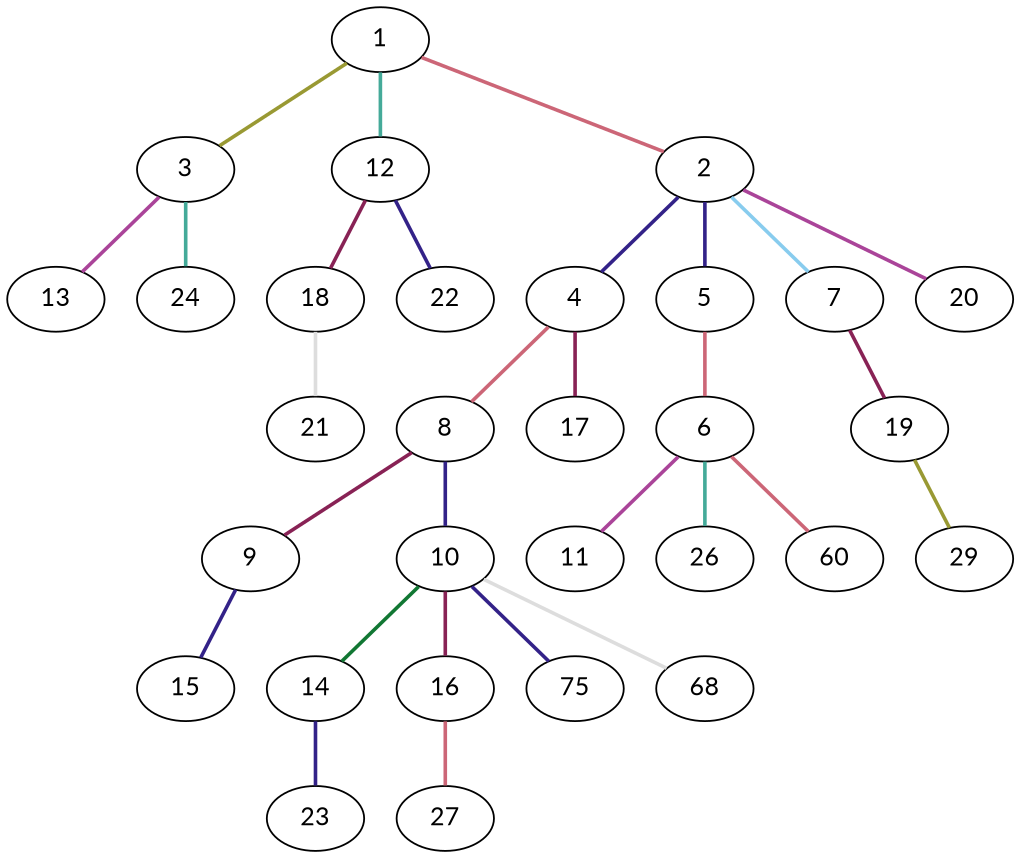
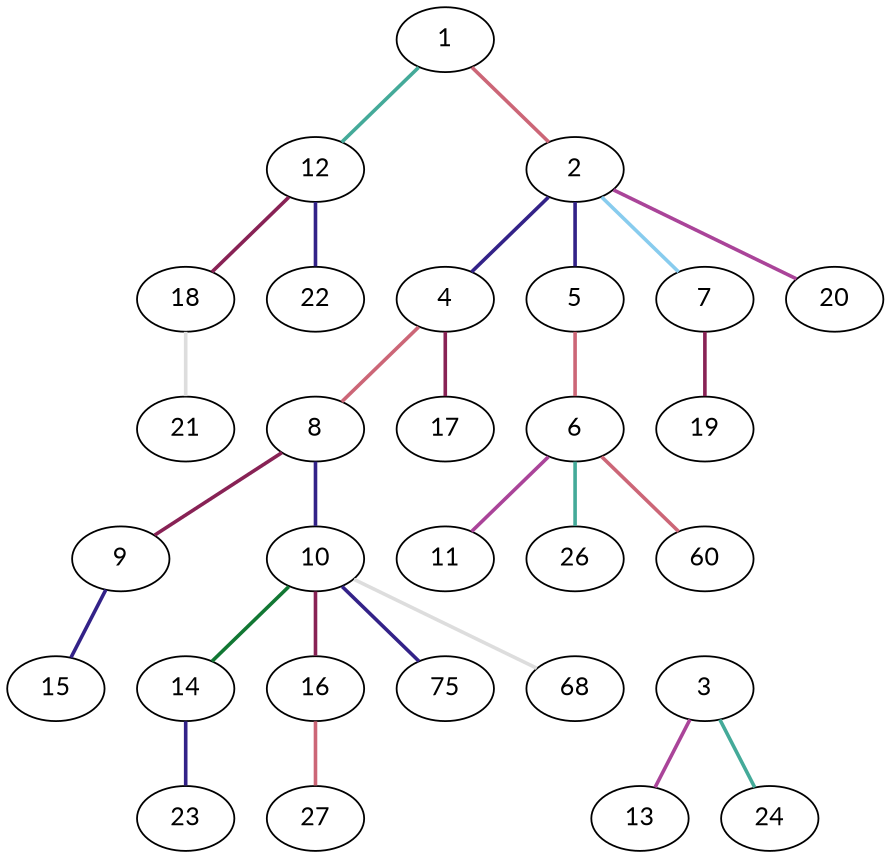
  graph {
    fontname=Lato
    rankdir=BT
    node [fontname=Lato]
    edge [color="#332288" fontname=Lato style=bold]
    2
    1
    3
    4
    5
    6
    7
    8
    9
    10
    11
    12
    13
    14
    15
    16
    17
    18
    19
    20
    21
    22
    23
    24
    n25 [label=75]
    26
    27
    n28 [label=68]
-   29
    n30 [label=60]
    2 -- 1 [color="#CC6677"]
-   3 -- 1 [color="#999933"]
    4 -- 2
    5 -- 2
    6 -- 5 [color="#CC6677"]
    7 -- 2 [color="#88CCEE"]
    8 -- 4 [color="#CC6677"]
    9 -- 8 [color="#882255"]
    10 -- 8
    11 -- 6 [color="#AA4499"]
    12 -- 1 [color="#44AA99"]
    13 -- 3 [color="#AA4499"]
    14 -- 10 [color="#117733"]
    15 -- 9
    16 -- 10 [color="#882255"]
    17 -- 4 [color="#882255"]
    18 -- 12 [color="#882255"]
    19 -- 7 [color="#882255"]
    20 -- 2 [color="#AA4499"]
    21 -- 18 [color="#DDDDDD"]
    22 -- 12
    23 -- 14
    24 -- 3 [color="#44AA99"]
    n25 -- 10
    26 -- 6 [color="#44AA99"]
    27 -- 16 [color="#CC6677"]
    n28 -- 10 [color="#DDDDDD"]
-   29 -- 19 [color="#999933"]
    n30 -- 6 [color="#CC6677"]
  }
